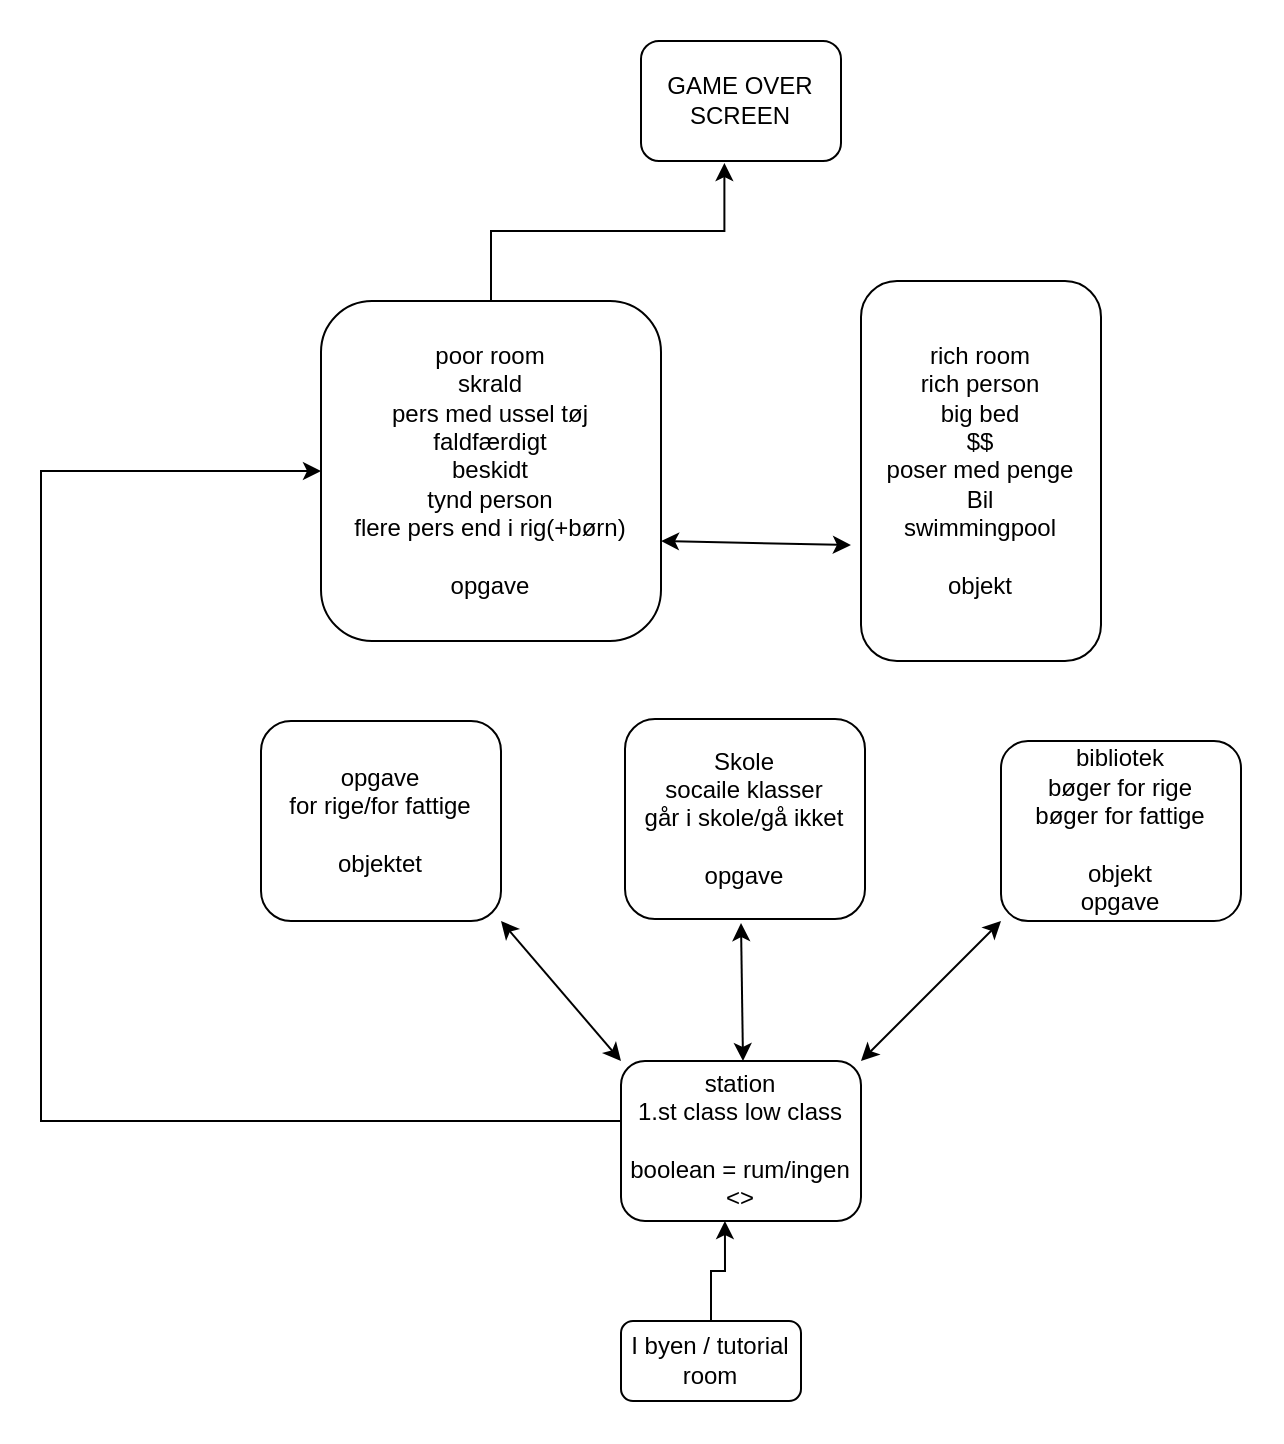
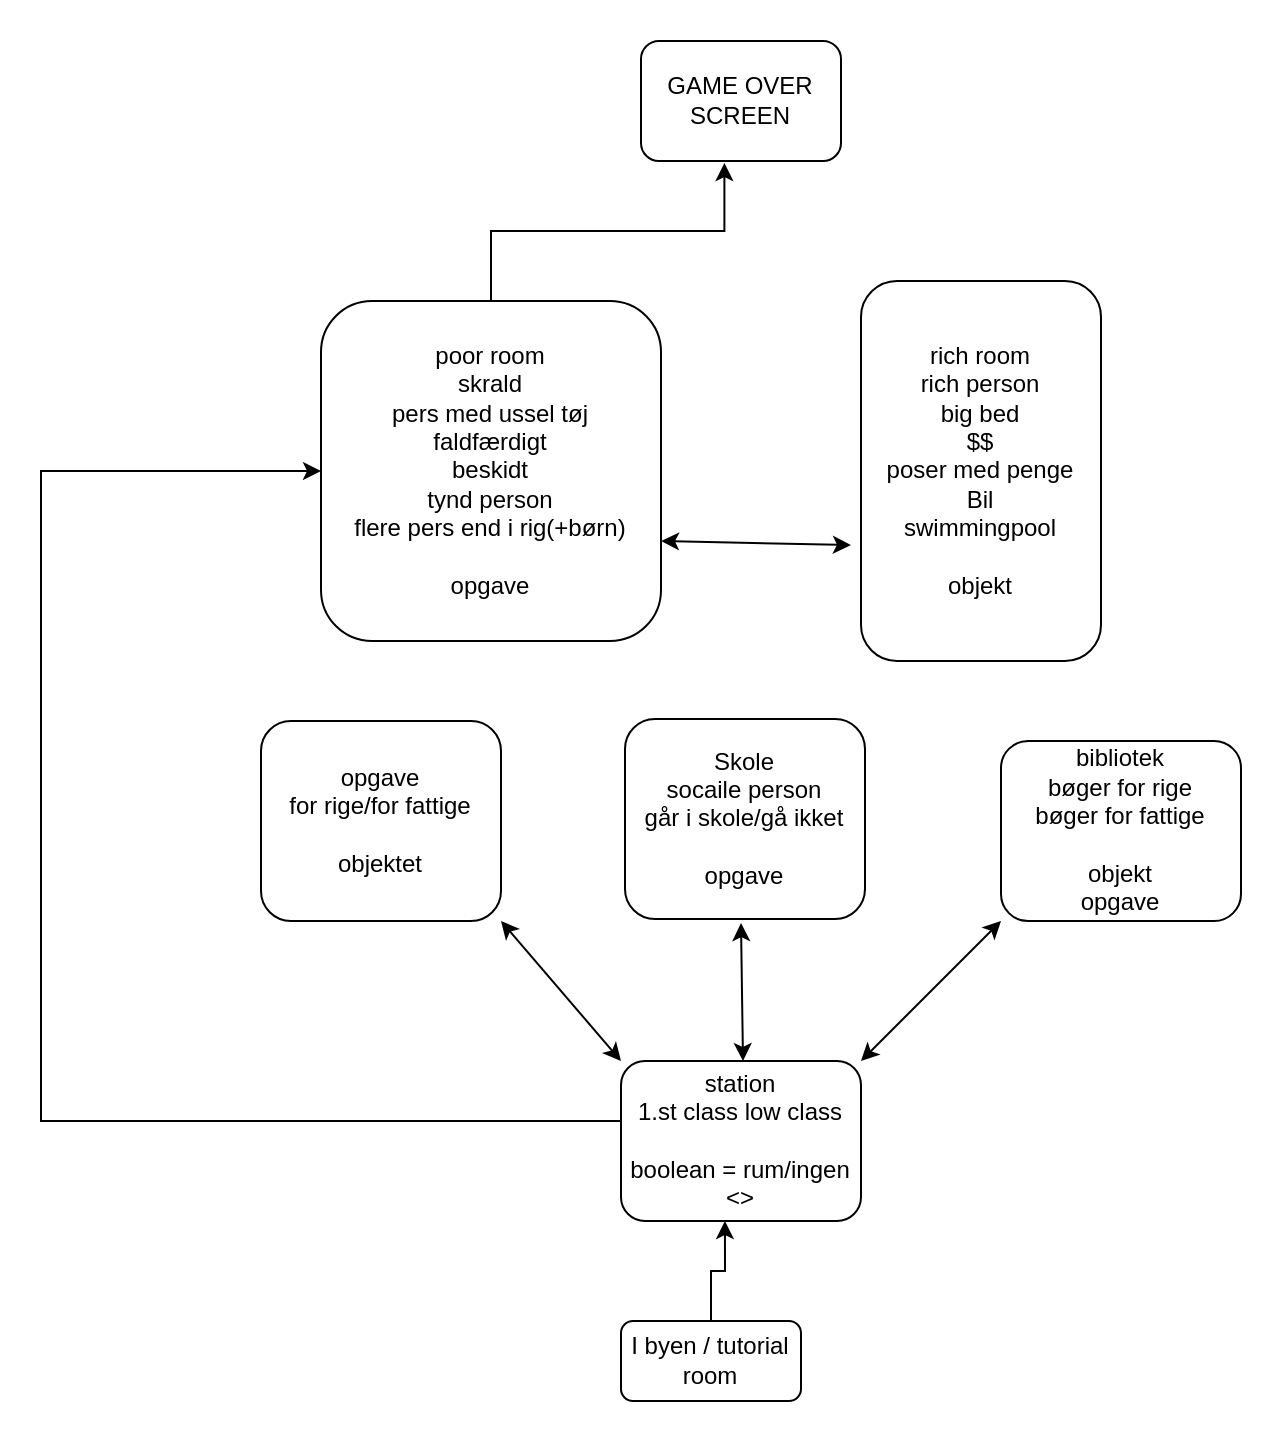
  <mxCell id="0" />
  <mxCell id="1" parent="0" />
  <mxCell id="2" style="edgeStyle=orthogonalEdgeStyle;rounded=0;orthogonalLoop=1;jettySize=auto;html=1;entryX=0.433;entryY=1;entryDx=0;entryDy=0;entryPerimeter=0;" edge="1" parent="1" source="3" target="10"><mxGeometry relative="1" as="geometry" /></mxCell>
  <mxCell id="3" value="I byen / tutorial room" style="rounded=1;whiteSpace=wrap;html=1;" vertex="1" parent="1"><mxGeometry x="310" y="660" width="90" height="40" as="geometry" /></mxCell>
  <mxCell id="4" style="edgeStyle=orthogonalEdgeStyle;rounded=0;orthogonalLoop=1;jettySize=auto;html=1;entryX=0.417;entryY=1.017;entryDx=0;entryDy=0;entryPerimeter=0;" edge="1" parent="1" source="5" target="12"><mxGeometry relative="1" as="geometry" /></mxCell>
  <mxCell id="5" value="poor room&lt;br&gt;skrald&lt;br&gt;pers med ussel tøj&lt;br&gt;faldfærdigt&lt;br&gt;beskidt&lt;br&gt;tynd person&lt;br&gt;flere pers end i rig(+børn)&lt;br&gt;&lt;br&gt;opgave" style="rounded=1;whiteSpace=wrap;html=1;" vertex="1" parent="1"><mxGeometry x="160" y="150" width="170" height="170" as="geometry" /></mxCell>
  <mxCell id="6" value="rich room&lt;br&gt;rich person&lt;br&gt;big bed&lt;br&gt;$$&lt;br&gt;poser med penge&lt;br&gt;Bil&lt;br&gt;swimmingpool&lt;br&gt;&lt;br&gt;objekt" style="rounded=1;whiteSpace=wrap;html=1;" vertex="1" parent="1"><mxGeometry x="430" y="140" width="120" height="190" as="geometry" /></mxCell>
- <mxCell id="7" value="Skole&lt;br&gt;socaile klasser&lt;br&gt;går i skole/gå ikket&lt;br&gt;&lt;br&gt;opgave" style="rounded=1;whiteSpace=wrap;html=1;" vertex="1" parent="1"><mxGeometry x="312" y="359" width="120" height="100" as="geometry" /></mxCell>
+ <mxCell id="7" value="Skole&lt;br&gt;socaile person&lt;br&gt;går i skole/gå ikket&lt;br&gt;&lt;br&gt;opgave" style="rounded=1;whiteSpace=wrap;html=1;" vertex="1" parent="1"><mxGeometry x="312" y="359" width="120" height="100" as="geometry" /></mxCell>
  <mxCell id="8" value="bibliotek&lt;br&gt;bøger for rige&lt;br&gt;bøger for fattige&lt;br&gt;&lt;br&gt;objekt&lt;br&gt;opgave" style="rounded=1;whiteSpace=wrap;html=1;" vertex="1" parent="1"><mxGeometry x="500" y="370" width="120" height="90" as="geometry" /></mxCell>
  <mxCell id="9" style="edgeStyle=orthogonalEdgeStyle;rounded=0;orthogonalLoop=1;jettySize=auto;html=1;entryX=0;entryY=0.5;entryDx=0;entryDy=0;" edge="1" parent="1" source="10" target="5"><mxGeometry relative="1" as="geometry"><mxPoint x="40" y="240" as="targetPoint" /><Array as="points"><mxPoint x="20" y="560" /><mxPoint x="20" y="235" /></Array></mxGeometry></mxCell>
  <mxCell id="10" value="station&lt;br&gt;1.st class low class&lt;br&gt;&lt;br&gt;boolean = rum/ingen &amp;lt;&amp;gt;" style="rounded=1;whiteSpace=wrap;html=1;" vertex="1" parent="1"><mxGeometry x="310" y="530" width="120" height="80" as="geometry" /></mxCell>
  <mxCell id="11" value="opgave&lt;br&gt;for rige/for fattige&lt;br&gt;&lt;br&gt;objektet" style="rounded=1;whiteSpace=wrap;html=1;" vertex="1" parent="1"><mxGeometry x="130" y="360" width="120" height="100" as="geometry" /></mxCell>
  <mxCell id="12" value="GAME OVER SCREEN" style="rounded=1;whiteSpace=wrap;html=1;" vertex="1" parent="1"><mxGeometry x="320" y="20" width="100" height="60" as="geometry" /></mxCell>
  <mxCell id="13" value="" style="endArrow=classic;startArrow=classic;html=1;entryX=-0.042;entryY=0.695;entryDx=0;entryDy=0;entryPerimeter=0;" edge="1" parent="1" target="6"><mxGeometry width="50" height="50" relative="1" as="geometry"><mxPoint x="330" y="270" as="sourcePoint" /><mxPoint x="380" y="220" as="targetPoint" /></mxGeometry></mxCell>
  <mxCell id="14" value="" style="endArrow=classic;startArrow=classic;html=1;entryX=0.2;entryY=1.017;entryDx=0;entryDy=0;entryPerimeter=0;" edge="1" parent="1"><mxGeometry width="50" height="50" relative="1" as="geometry"><mxPoint x="371" y="530" as="sourcePoint" /><mxPoint x="370" y="461.02" as="targetPoint" /></mxGeometry></mxCell>
  <mxCell id="15" value="" style="endArrow=classic;startArrow=classic;html=1;entryX=0;entryY=1;entryDx=0;entryDy=0;exitX=1;exitY=0;exitDx=0;exitDy=0;" edge="1" parent="1" source="10" target="8"><mxGeometry width="50" height="50" relative="1" as="geometry"><mxPoint x="440" y="430" as="sourcePoint" /><mxPoint x="490" y="380" as="targetPoint" /></mxGeometry></mxCell>
  <mxCell id="16" value="" style="endArrow=classic;startArrow=classic;html=1;exitX=0;exitY=0;exitDx=0;exitDy=0;" edge="1" parent="1" source="10"><mxGeometry width="50" height="50" relative="1" as="geometry"><mxPoint x="200" y="510" as="sourcePoint" /><mxPoint x="250" y="460" as="targetPoint" /></mxGeometry></mxCell>
